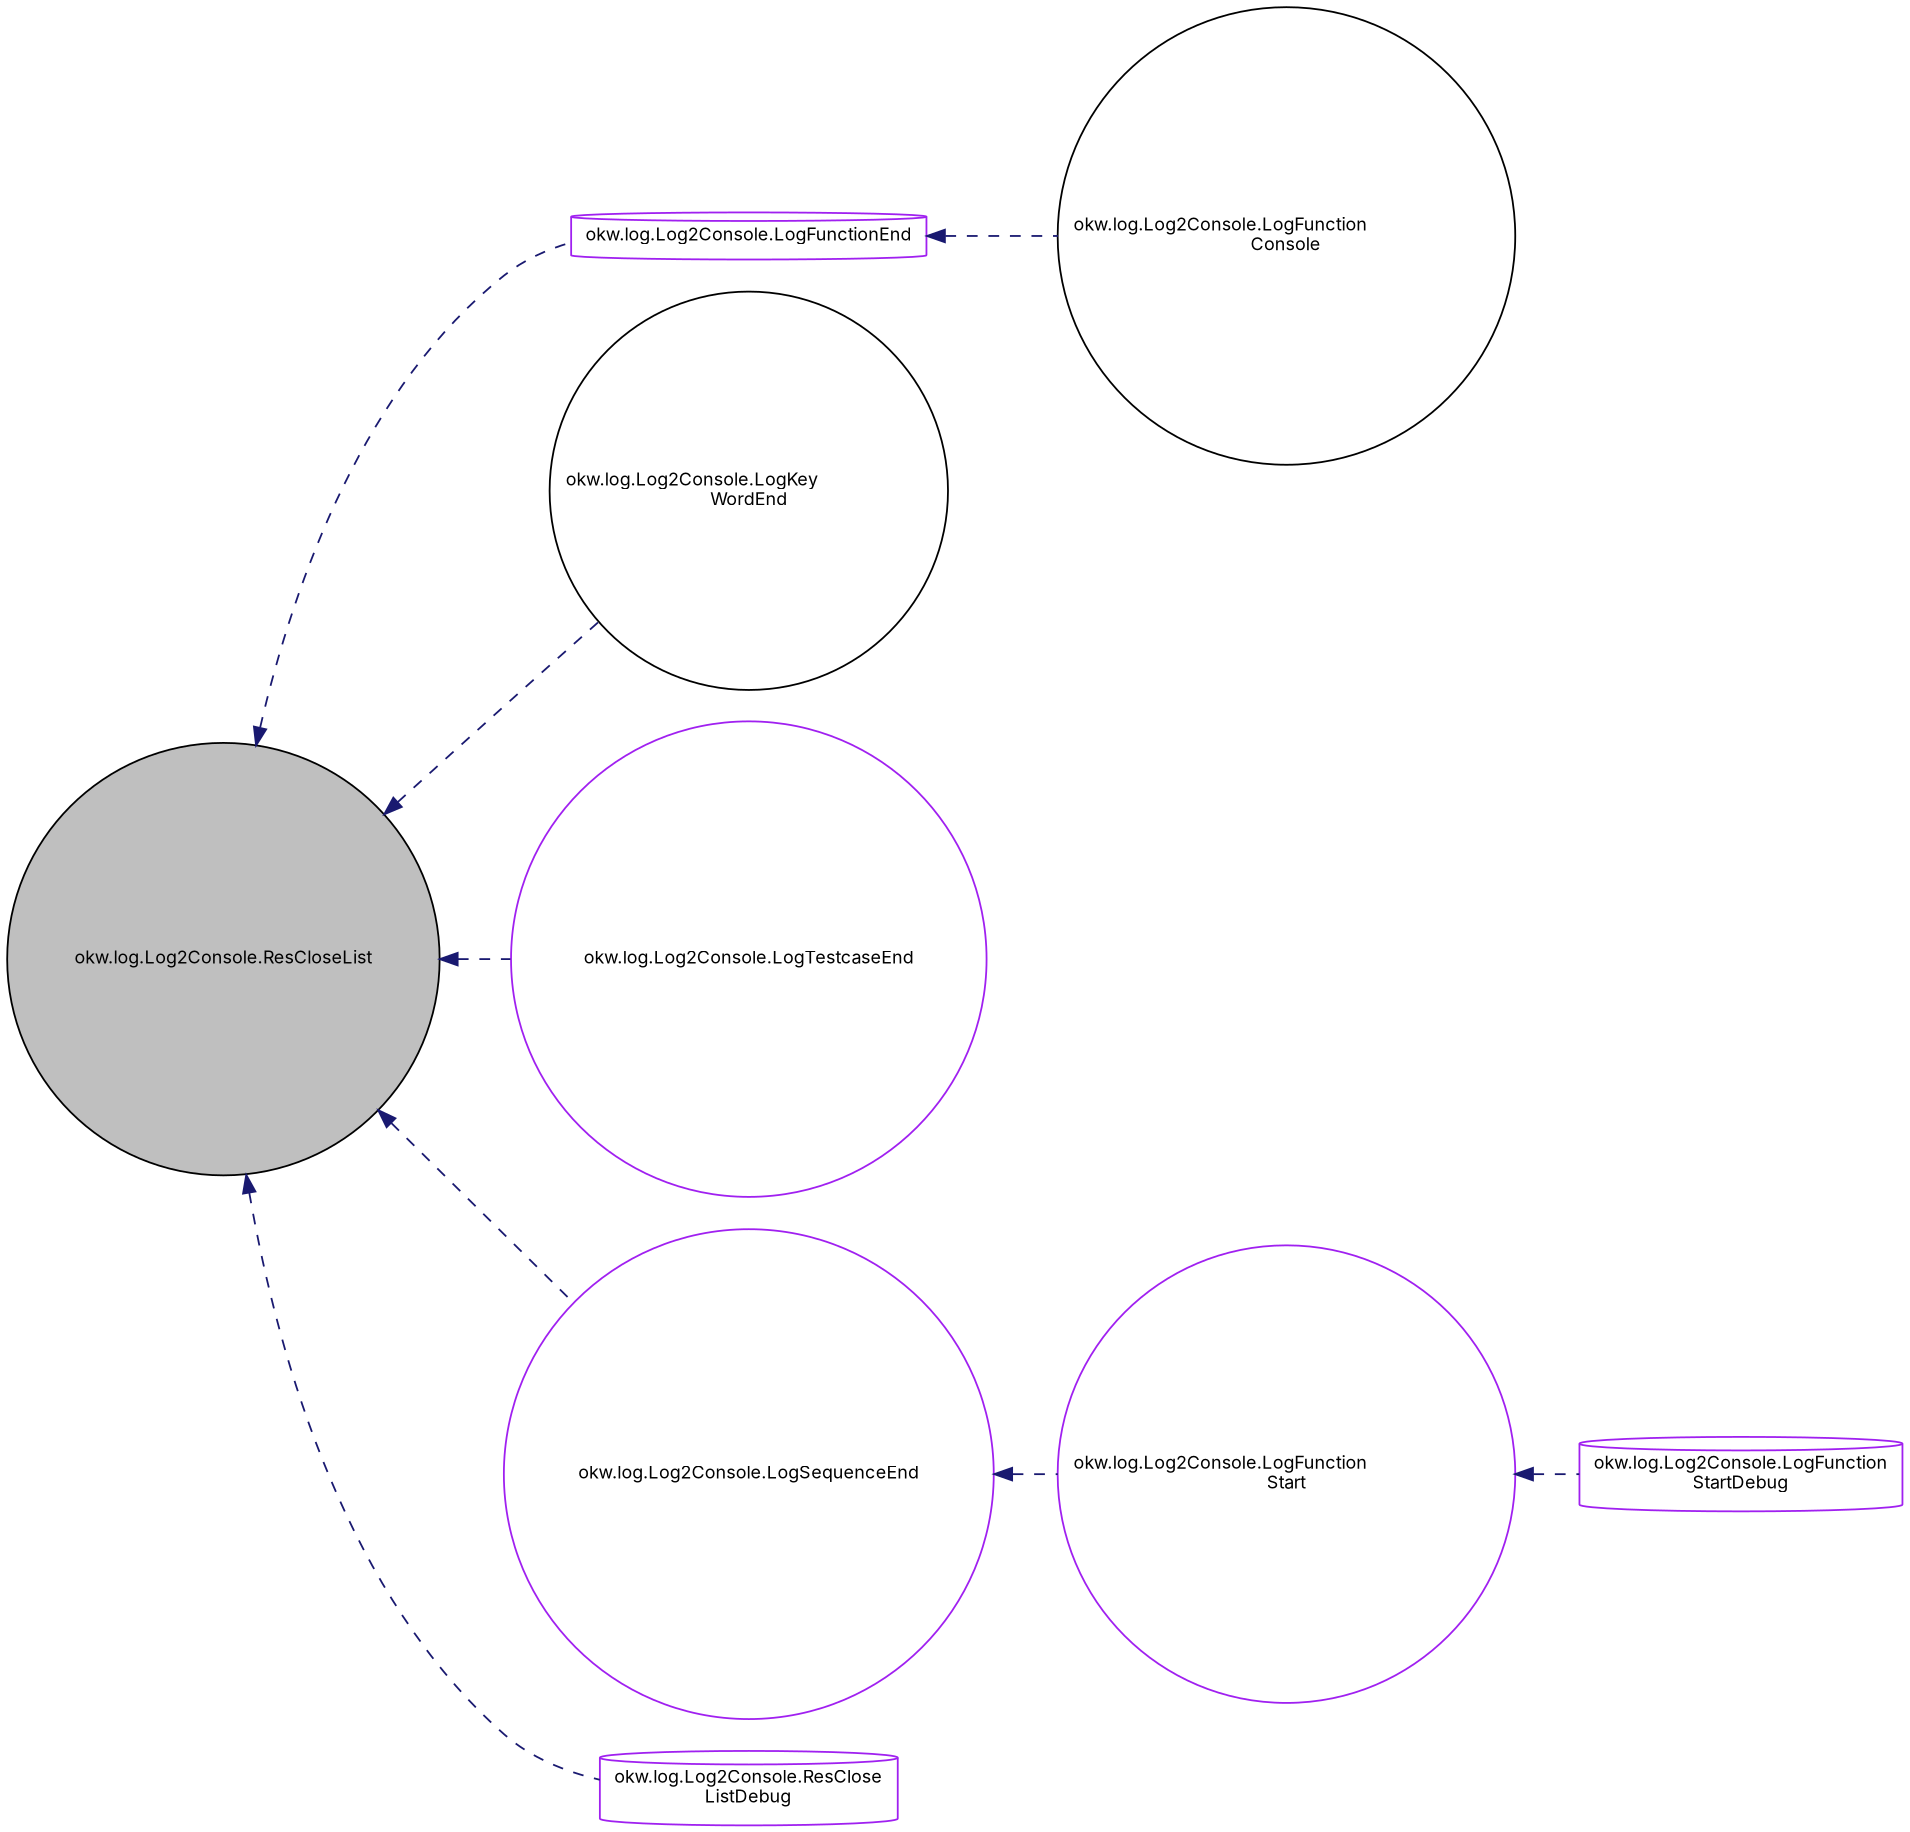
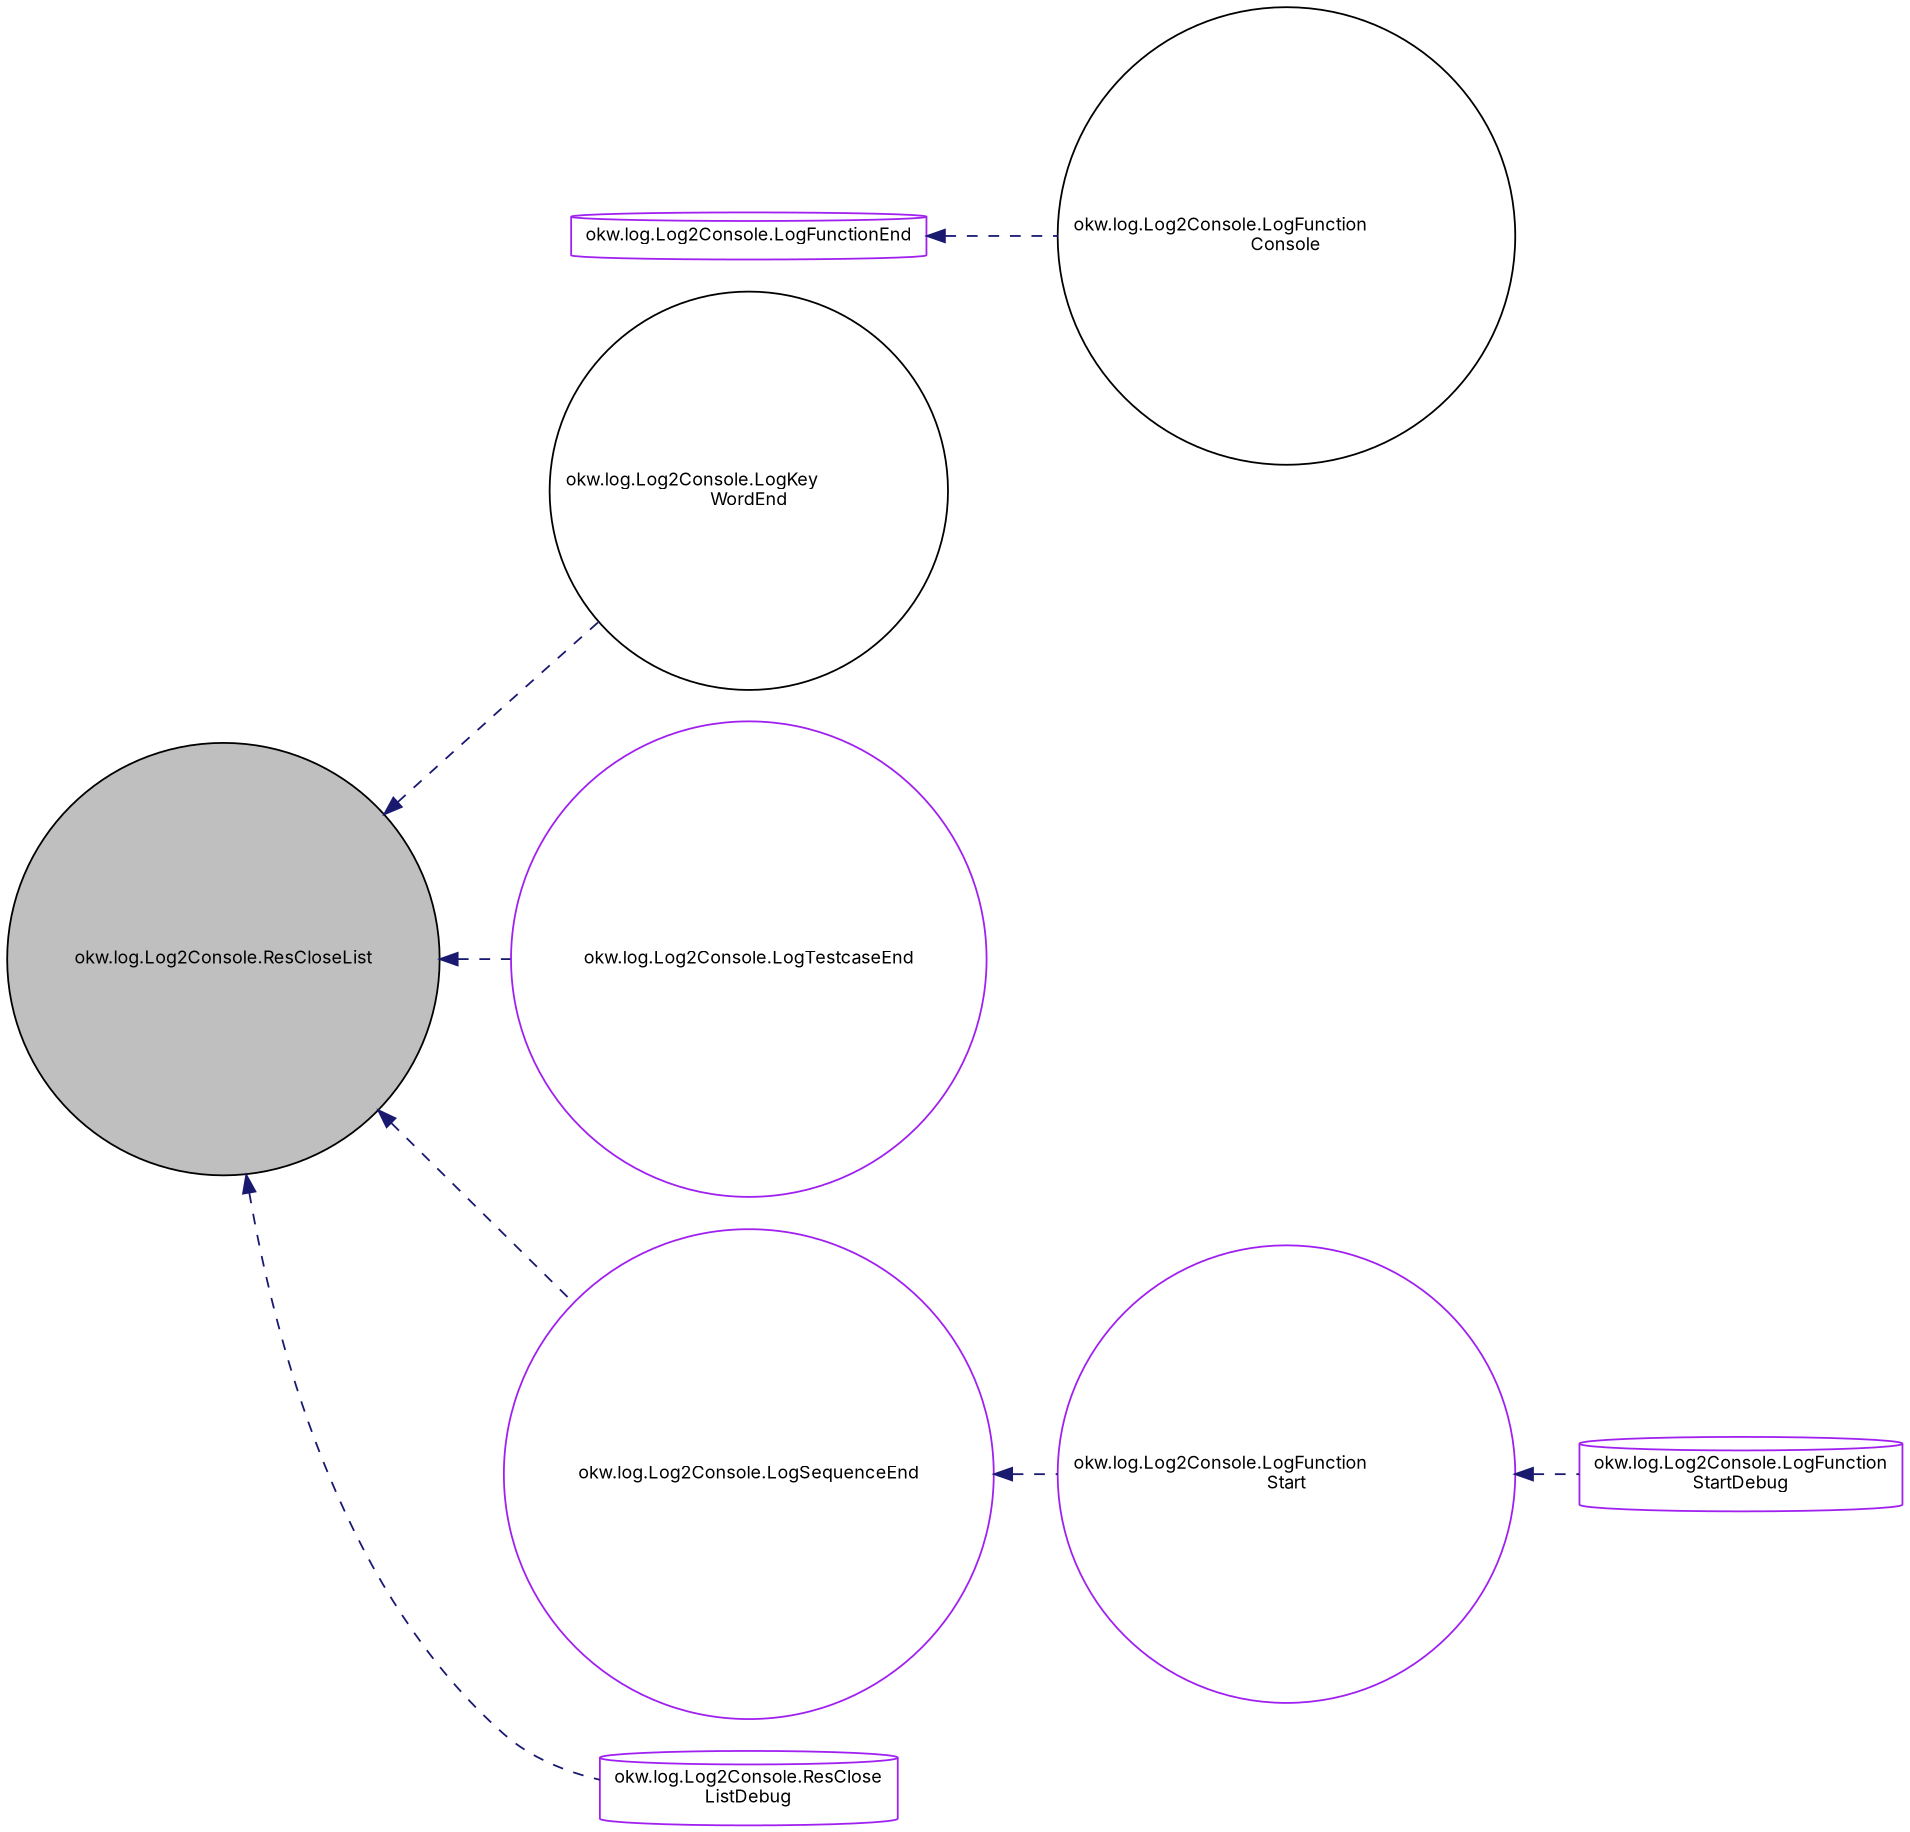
  digraph {
    fontname=Inter
    rankdir=LR
    node [color=purple fillcolor=white fontname=Inter fontsize=10 shape=circle style=filled]
    edge [color=midnightblue dir=back fontname=Inter fontsize=10 labelfontname=Helvetica labelfontsize=10 style=dashed]
    n1 [color=black fillcolor=grey75 fontcolor=black height=0.2 label="okw.log.Log2Console.ResCloseList" width=0.4]
    n2 [height=0.2 label="okw.log.Log2Console.LogFunctionEnd" shape=cylinder width=0.4]
    n3 [color=black height=0.2 label="okw.log.Log2Console.LogKey\lWordEnd" width=0.4]
    n4 [height=0.2 label="okw.log.Log2Console.LogTestcaseEnd" width=0.4]
    n5 [height=0.2 label="okw.log.Log2Console.LogSequenceEnd" width=0.4]
    n6 [height=0.2 label="okw.log.Log2Console.ResClose\lListDebug" shape=cylinder width=0.4]
    n7 [color=black height=0.2 label="okw.log.Log2Console.LogFunction\lConsole" width=0.4]
    n8 [height=0.2 label="okw.log.Log2Console.LogFunction\lStart" width=0.4]
    n9 [height=0.2 label="okw.log.Log2Console.LogFunction\lStartDebug" shape=cylinder width=0.4]
-   n1 -> n2
    n1 -> n3
    n1 -> n4
    n1 -> n5
    n1 -> n6
    n2 -> n7
    n5 -> n8
    n8 -> n9
  }
